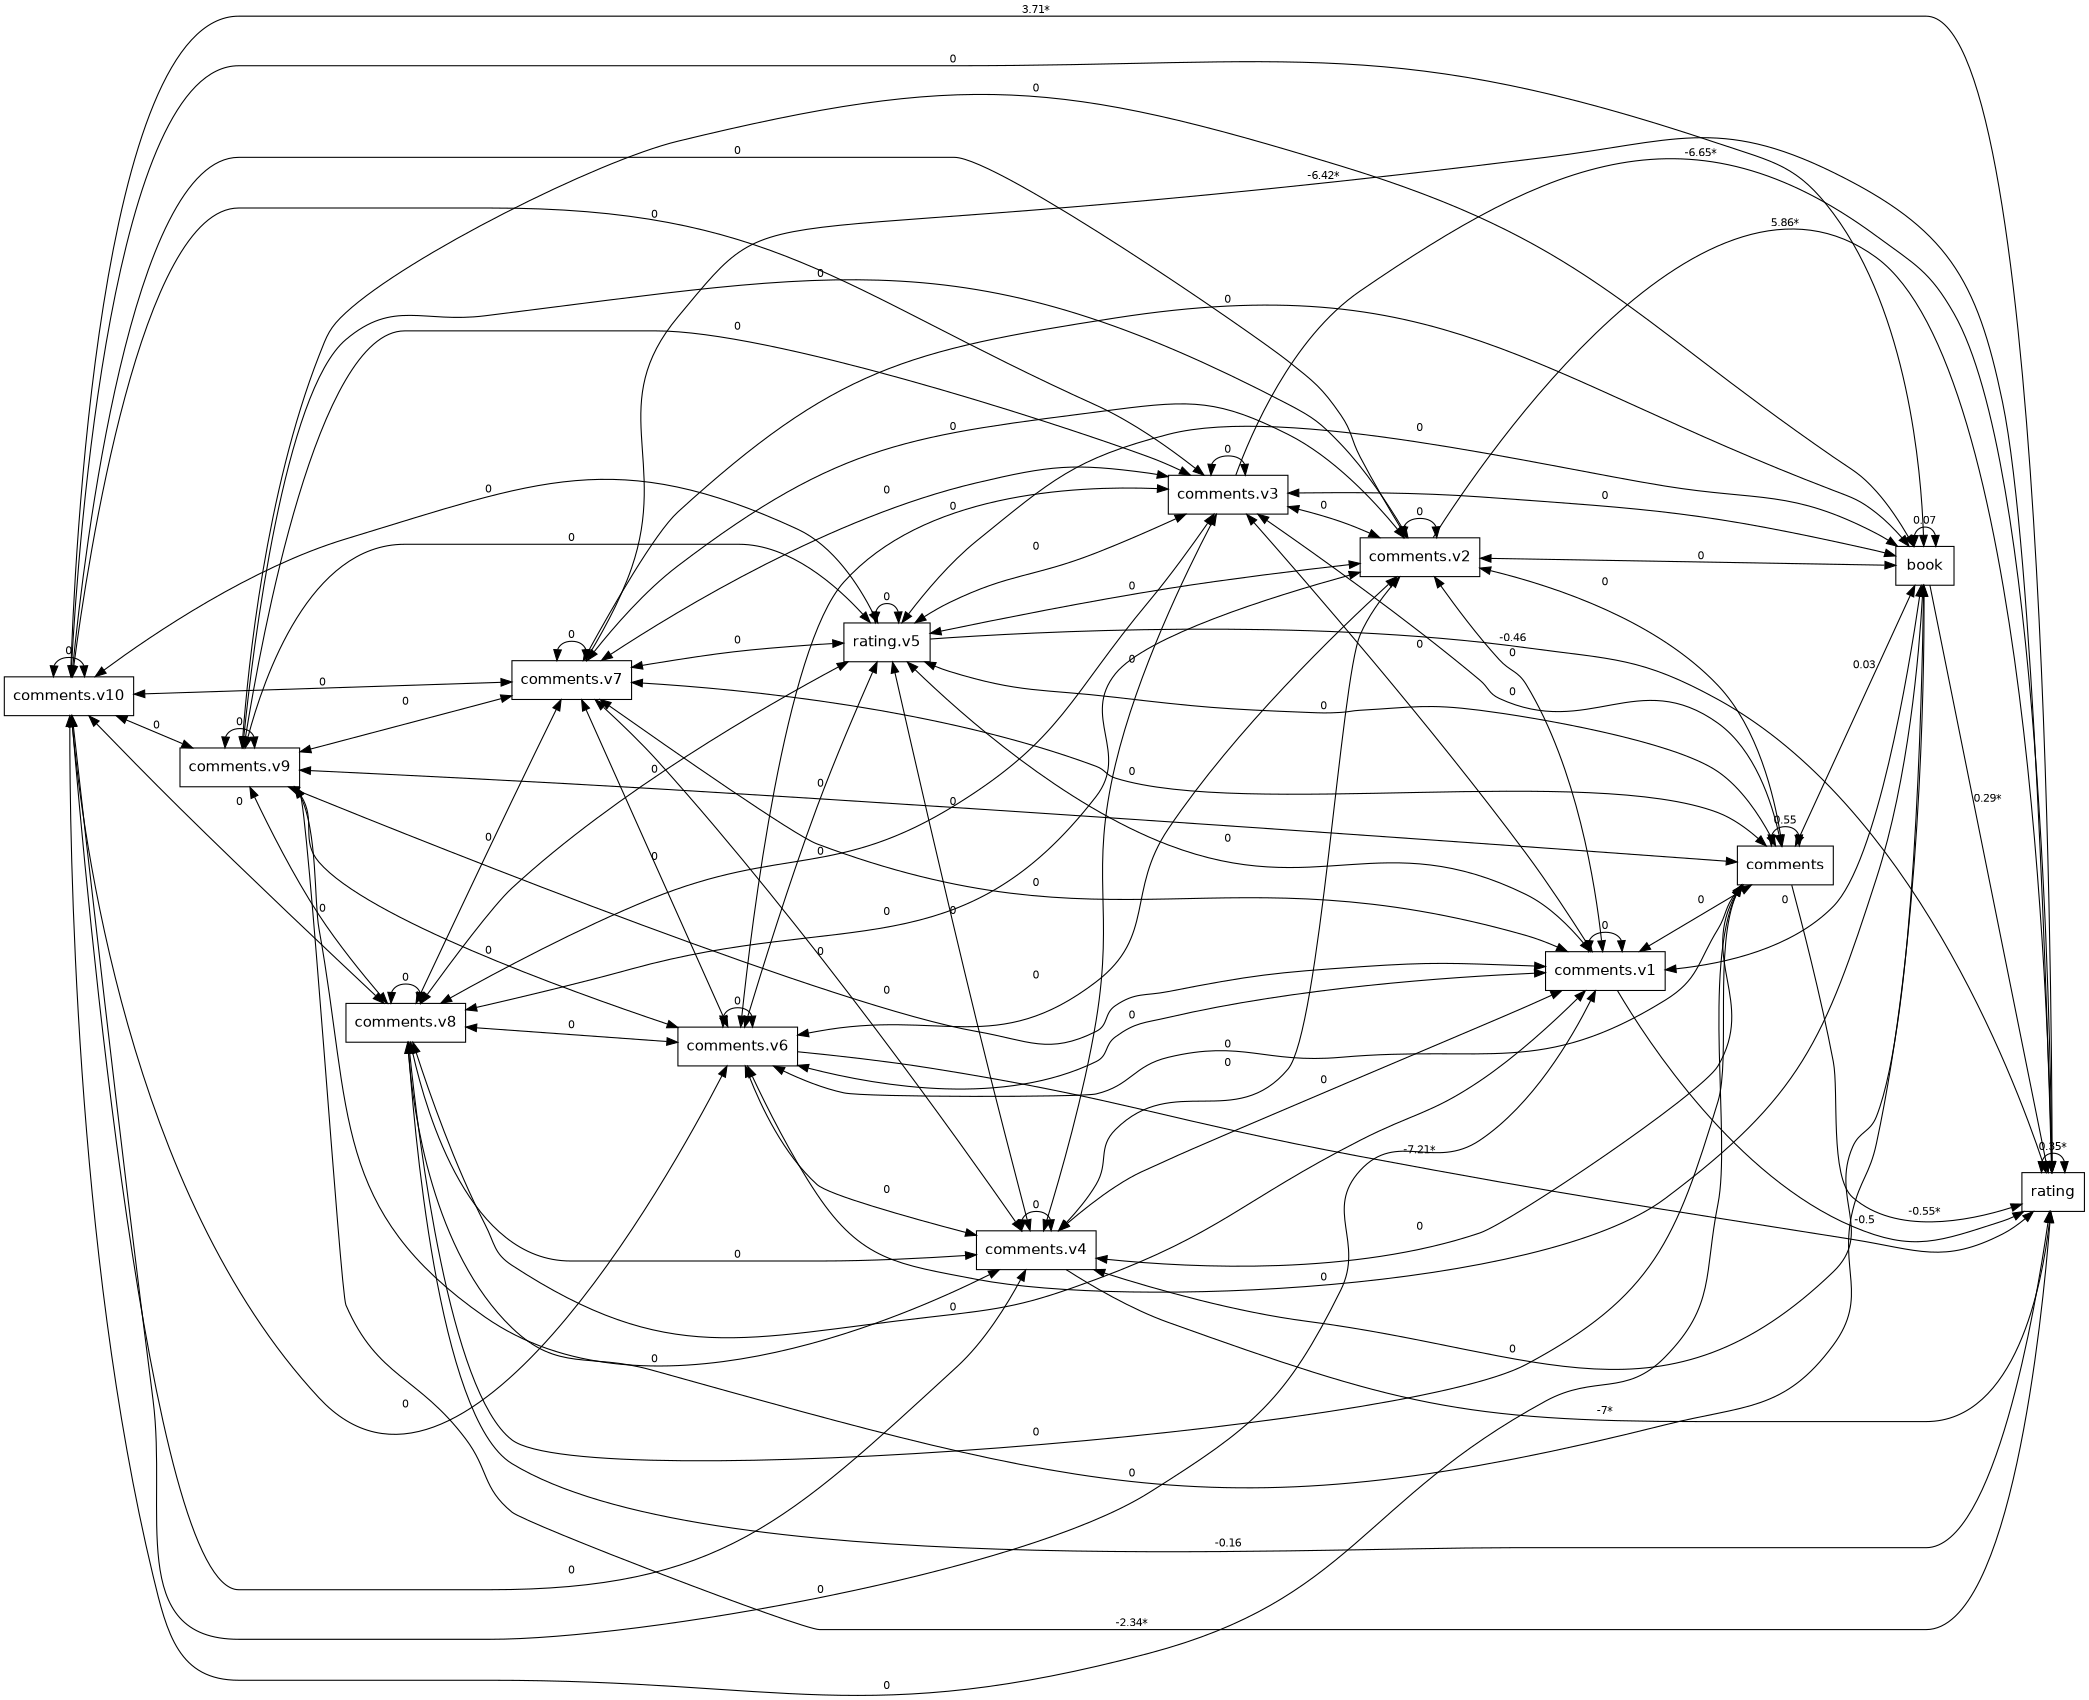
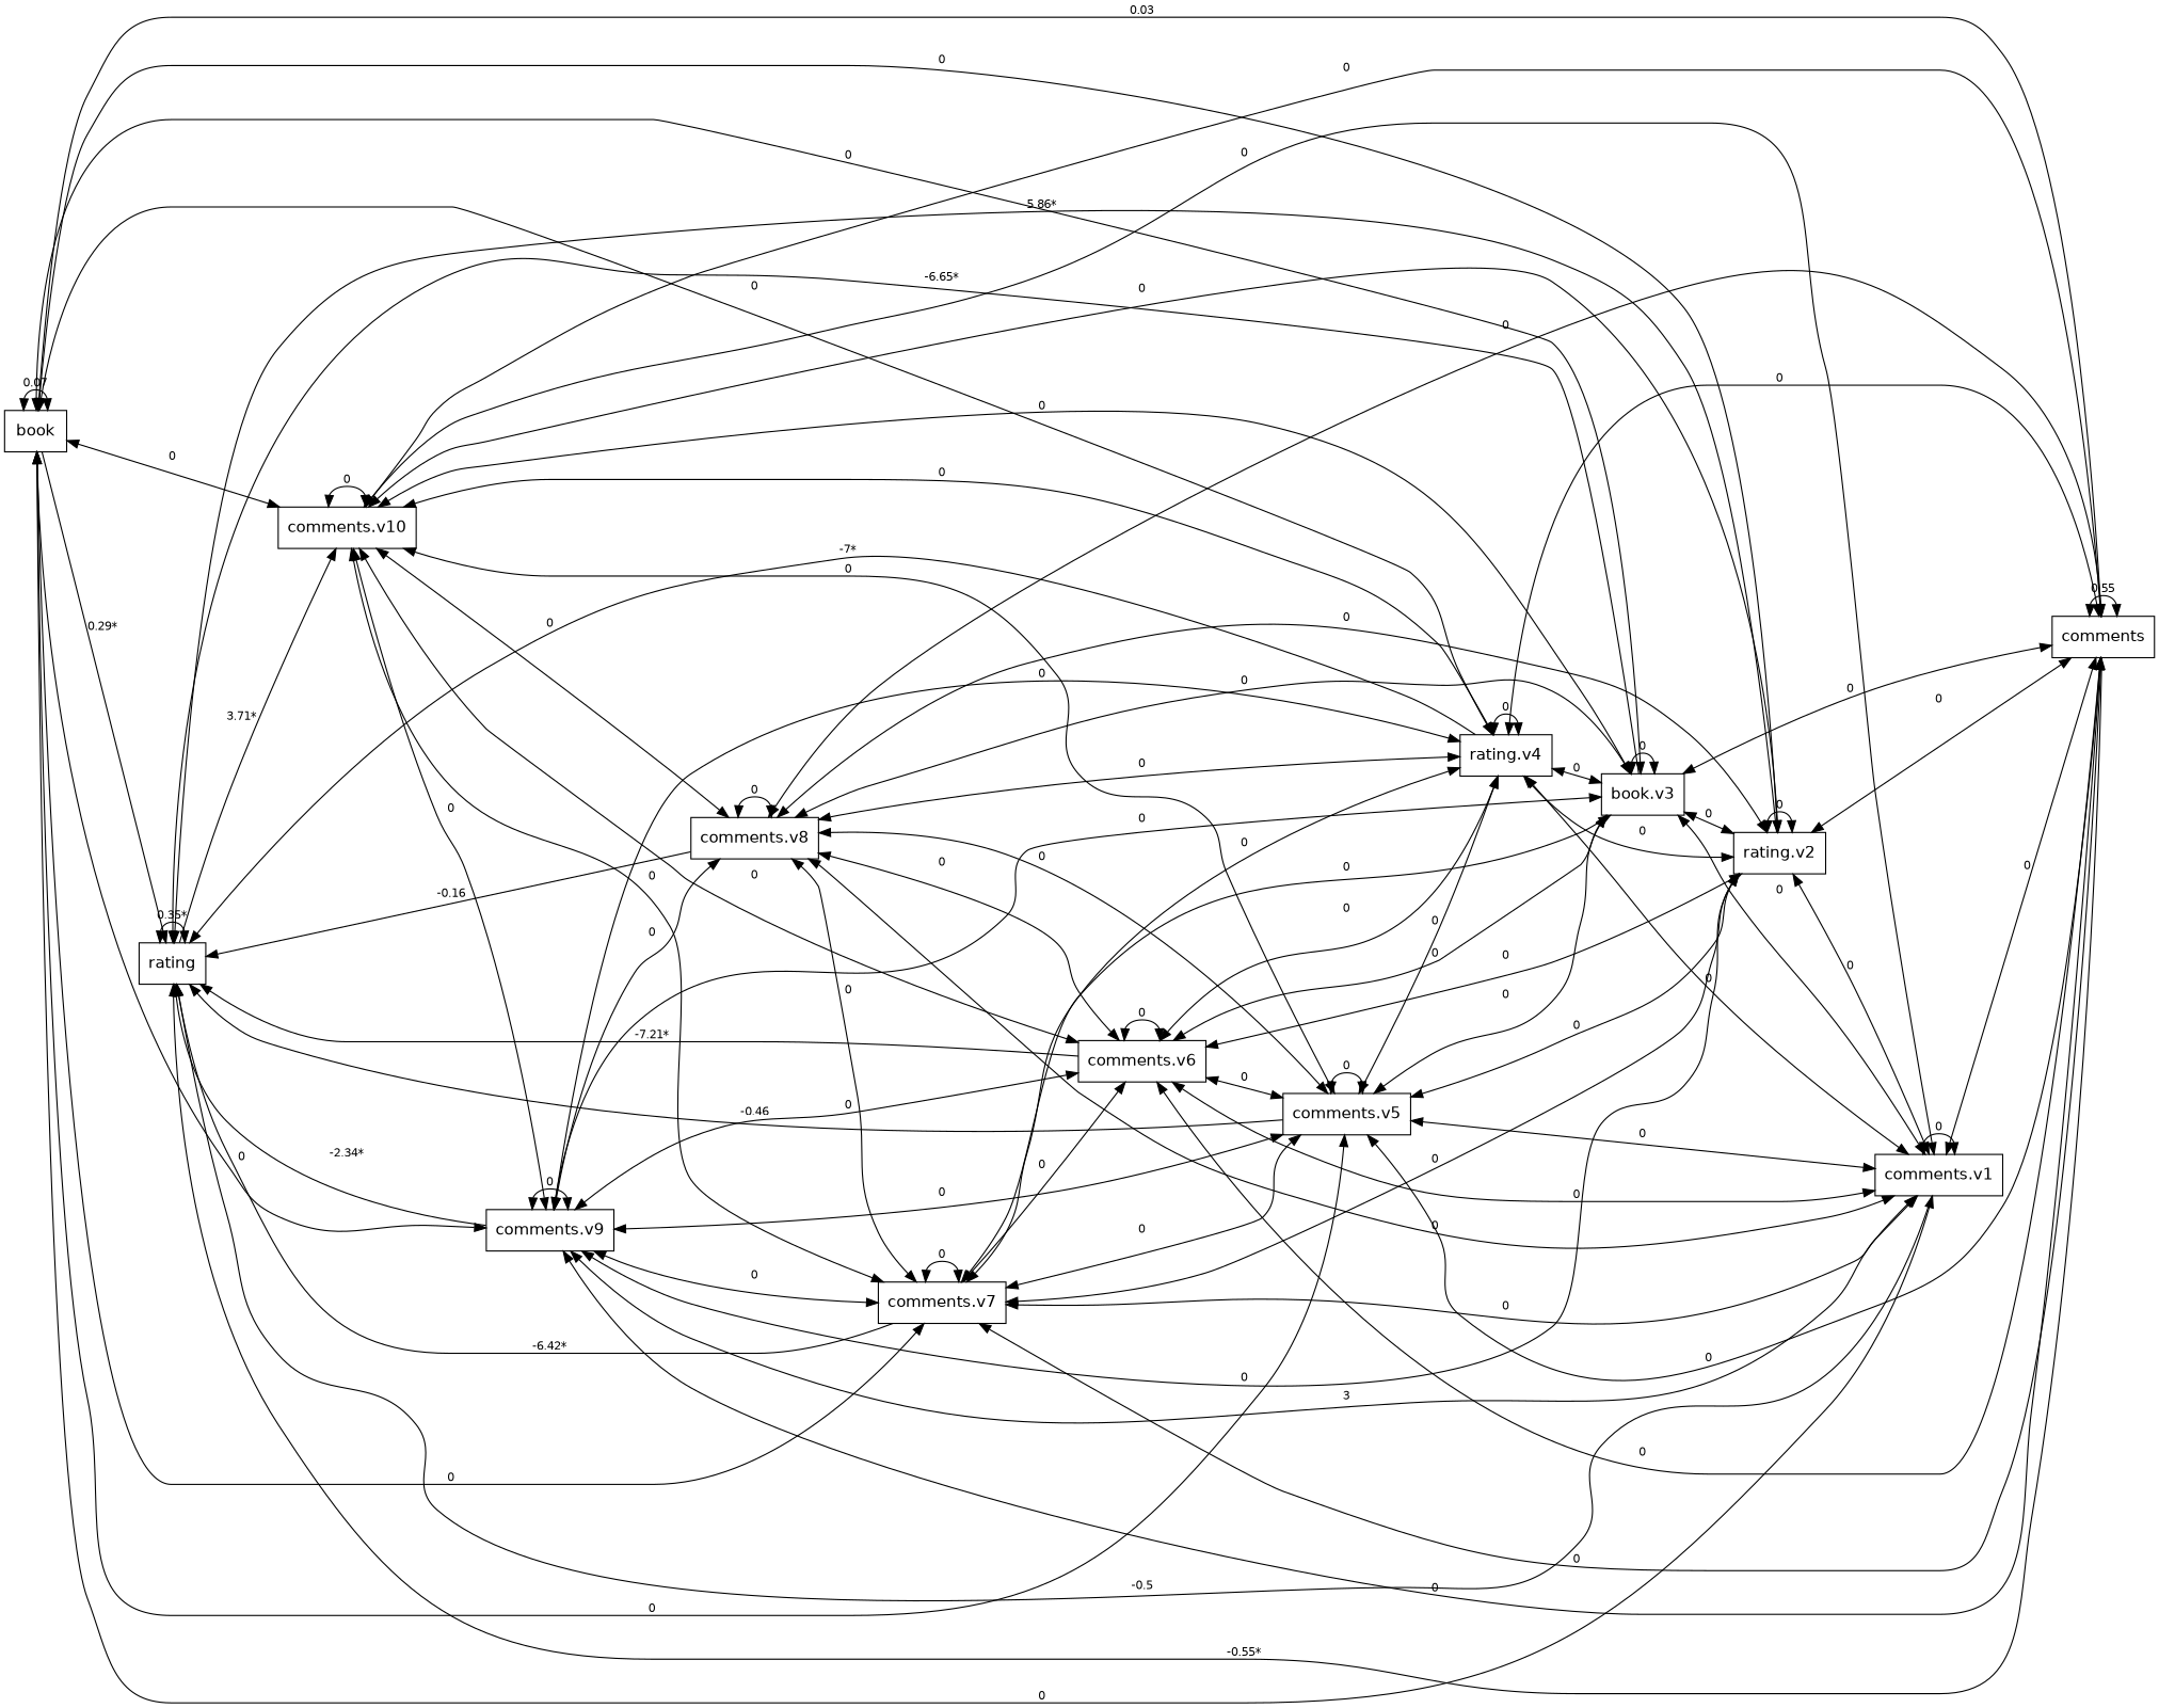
  digraph {
    rankdir=LR
    node [fontname=Helvetica fontsize=14 shape=box]
    edge [dir=both fontname=Helvetica fontsize=10]
    book
    rating
    n3 [label=comments]
    "comments.v1"
-   "comments.v2"
-   "comments.v3"
-   "comments.v4"
-   "comments.v5" [label="rating.v5"]
+   "comments.v2" [label="rating.v2"]
+   "comments.v3" [label="book.v3"]
+   "comments.v4" [label="rating.v4"]
+   "comments.v5"
    "comments.v6"
    "comments.v7"
    "comments.v8"
    "comments.v9"
    "comments.v10"
    book -> book [label=0.07]
    book -> rating [label="0.29*" dir=""]
    rating -> rating [label="0.35*"]
    n3 -> book [label=0.03]
    n3 -> rating [label="-0.55*" dir=""]
    n3 -> n3 [label=0.55]
    "comments.v1" -> book [label=0]
    "comments.v1" -> rating [label=-0.5 dir=""]
    "comments.v1" -> n3 [label=0]
    "comments.v1" -> "comments.v1" [label=0]
    "comments.v2" -> book [label=0]
    "comments.v2" -> rating [label="5.86*" dir=""]
    "comments.v2" -> n3 [label=0]
    "comments.v2" -> "comments.v1" [label=0]
    "comments.v2" -> "comments.v2" [label=0]
    "comments.v3" -> book [label=0]
    "comments.v3" -> rating [label="-6.65*" dir=""]
    "comments.v3" -> n3 [label=0]
    "comments.v3" -> "comments.v1" [label=0]
    "comments.v3" -> "comments.v2" [label=0]
    "comments.v3" -> "comments.v3" [label=0]
    "comments.v4" -> book [label=0]
    "comments.v4" -> rating [label="-7*" dir=""]
    "comments.v4" -> n3 [label=0]
    "comments.v4" -> "comments.v1" [label=0]
    "comments.v4" -> "comments.v2" [label=0]
    "comments.v4" -> "comments.v3" [label=0]
    "comments.v4" -> "comments.v4" [label=0]
    "comments.v5" -> book [label=0]
    "comments.v5" -> rating [label=-0.46 dir=""]
    "comments.v5" -> n3 [label=0]
    "comments.v5" -> "comments.v1" [label=0]
    "comments.v5" -> "comments.v2" [label=0]
    "comments.v5" -> "comments.v3" [label=0]
    "comments.v5" -> "comments.v4" [label=0]
    "comments.v5" -> "comments.v5" [label=0]
-   "comments.v6" -> book [label=0]
    "comments.v6" -> rating [label="-7.21*" dir=""]
    "comments.v6" -> n3 [label=0]
    "comments.v6" -> "comments.v1" [label=0]
    "comments.v6" -> "comments.v2" [label=0]
    "comments.v6" -> "comments.v3" [label=0]
    "comments.v6" -> "comments.v4" [label=0]
    "comments.v6" -> "comments.v5" [label=0]
    "comments.v6" -> "comments.v6" [label=0]
    "comments.v7" -> book [label=0]
    "comments.v7" -> rating [label="-6.42*" dir=""]
    "comments.v7" -> n3 [label=0]
    "comments.v7" -> "comments.v1" [label=0]
    "comments.v7" -> "comments.v2" [label=0]
    "comments.v7" -> "comments.v3" [label=0]
    "comments.v7" -> "comments.v4" [label=0]
    "comments.v7" -> "comments.v5" [label=0]
    "comments.v7" -> "comments.v6" [label=0]
    "comments.v7" -> "comments.v7" [label=0]
-   "comments.v8" -> book [label=0]
    "comments.v8" -> rating [label=-0.16 dir=""]
    "comments.v8" -> n3 [label=0]
    "comments.v8" -> "comments.v1" [label=0]
    "comments.v8" -> "comments.v2" [label=0]
    "comments.v8" -> "comments.v3" [label=0]
    "comments.v8" -> "comments.v4" [label=0]
    "comments.v8" -> "comments.v5" [label=0]
    "comments.v8" -> "comments.v6" [label=0]
    "comments.v8" -> "comments.v7" [label=0]
    "comments.v8" -> "comments.v8" [label=0]
    "comments.v9" -> book [label=0]
    "comments.v9" -> rating [label="-2.34*" dir=""]
    "comments.v9" -> n3 [label=0]
-   "comments.v9" -> "comments.v1" [label=0]
+   "comments.v9" -> "comments.v1" [label=3]
    "comments.v9" -> "comments.v2" [label=0]
    "comments.v9" -> "comments.v3" [label=0]
    "comments.v9" -> "comments.v4" [label=0]
    "comments.v9" -> "comments.v5" [label=0]
    "comments.v9" -> "comments.v6" [label=0]
    "comments.v9" -> "comments.v7" [label=0]
    "comments.v9" -> "comments.v8" [label=0]
    "comments.v9" -> "comments.v9" [label=0]
    "comments.v10" -> book [label=0]
-   "comments.v10" -> rating [label="3.71*" dir=""]
+   rating -> "comments.v10" [label="3.71*" dir=""]
    "comments.v10" -> n3 [label=0]
    "comments.v10" -> "comments.v1" [label=0]
    "comments.v10" -> "comments.v2" [label=0]
    "comments.v10" -> "comments.v3" [label=0]
    "comments.v10" -> "comments.v4" [label=0]
    "comments.v10" -> "comments.v5" [label=0]
    "comments.v10" -> "comments.v6" [label=0]
    "comments.v10" -> "comments.v7" [label=0]
    "comments.v10" -> "comments.v8" [label=0]
    "comments.v10" -> "comments.v9" [label=0]
    "comments.v10" -> "comments.v10" [label=0]
  }
